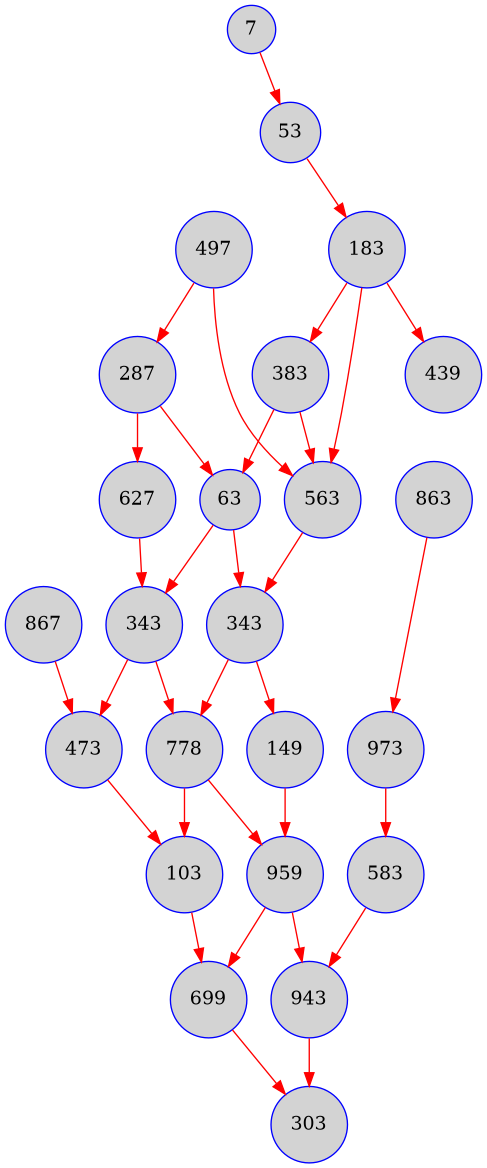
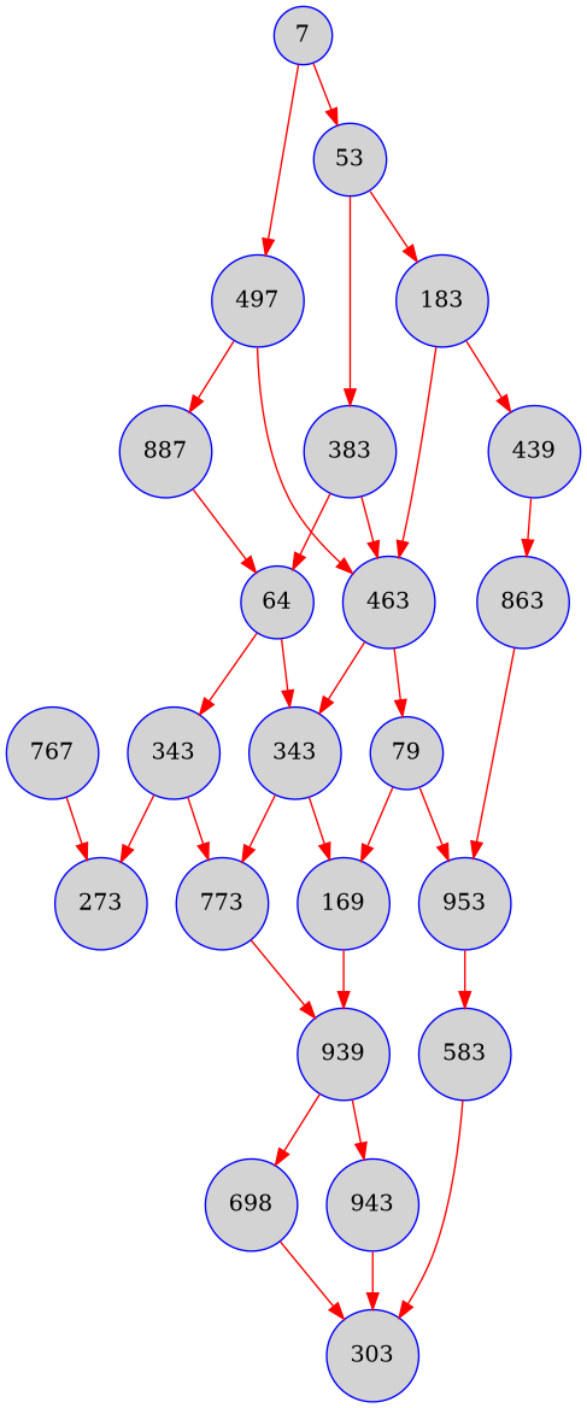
  digraph {
    node [color=blue fillcolor=lightgray shape=circle style=filled]
    edge [color=red]
    n1 [label=7]
    n2 [label=53]
    n3 [label=497]
    n4 [label=183]
    n5 [label=383]
-   n6 [label=563]
-   n7 [label=287]
+   n6 [label=463]
+   n7 [label=887]
    n8 [label=439]
-   n9 [label=63]
+   n9 [label=64]
    n10 [label=863]
+   n11 [label=79]
    n12 [label=343]
-   n13 [label=973]
-   n14 [label=149]
+   n13 [label=953]
+   n14 [label=169]
    n15 [label=583]
-   n16 [label=627]
    n17 [label=343]
-   n18 [label=778]
-   n19 [label=959]
+   n18 [label=773]
+   n19 [label=939]
    n20 [label=943]
-   n21 [label=473]
-   n22 [label=103]
-   n23 [label=699]
+   n21 [label=273]
+   n23 [label=698]
    n24 [label=303]
-   n25 [label=867]
+   n25 [label=767]
    n1 -> n2
+   n1 -> n3
    n2 -> n4
-   n4 -> n5
+   n2 -> n5
    n3 -> n6
    n3 -> n7
    n4 -> n6
    n4 -> n8
    n5 -> n6
    n5 -> n9
+   n6 -> n11
    n6 -> n12
    n7 -> n9
-   n7 -> n16
+   n8 -> n10
    n9 -> n12
    n9 -> n17
    n10 -> n13
+   n11 -> n13
+   n11 -> n14
    n12 -> n14
    n12 -> n18
    n13 -> n15
    n14 -> n19
-   n15 -> n20
-   n16 -> n17
+   n15 -> n24
    n17 -> n18
    n17 -> n21
    n18 -> n19
-   n18 -> n22
    n19 -> n20
    n19 -> n23
    n20 -> n24
-   n21 -> n22
-   n22 -> n23
    n23 -> n24
    n25 -> n21
  }
